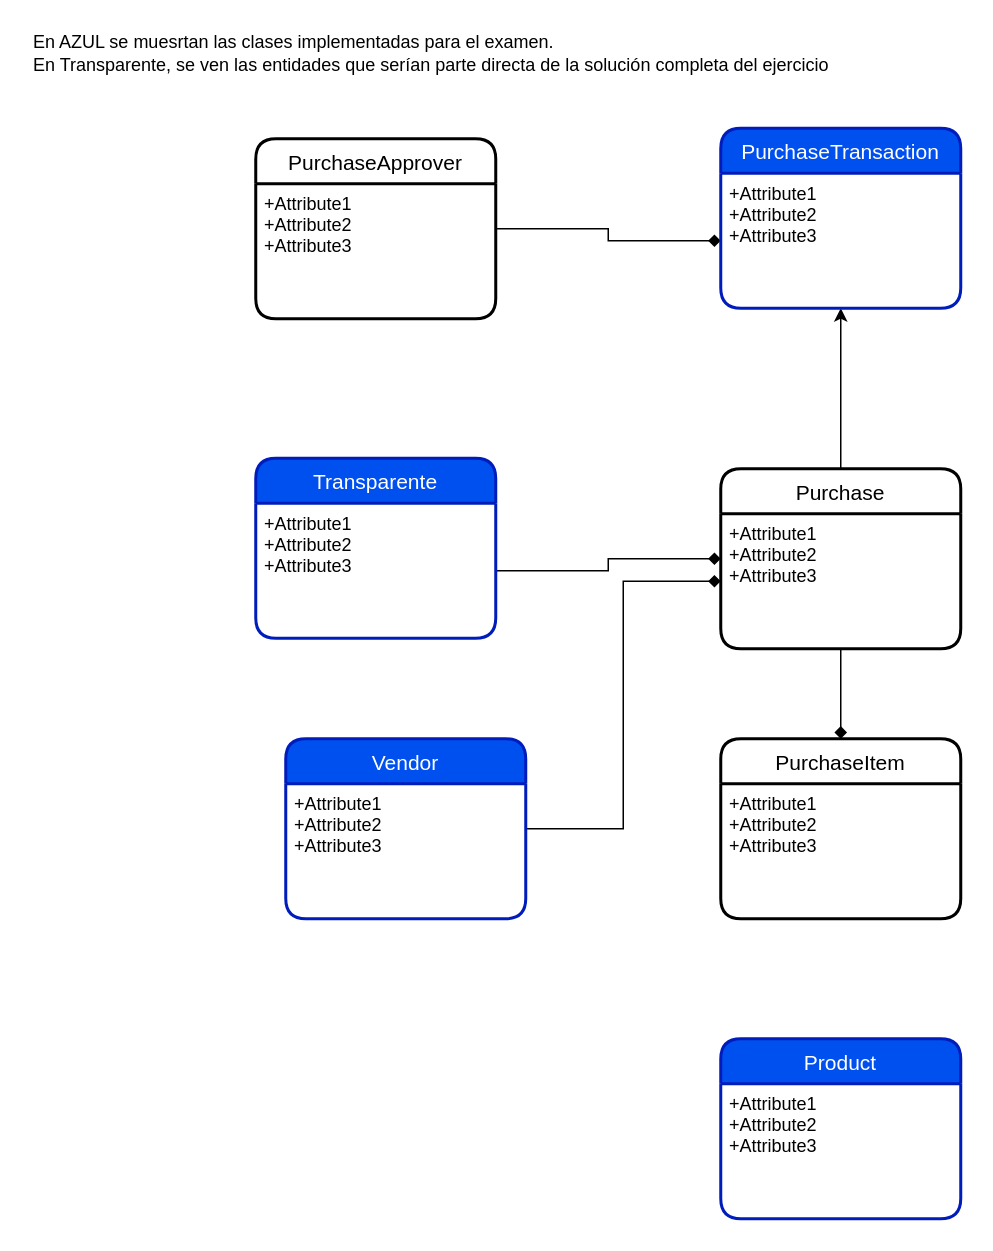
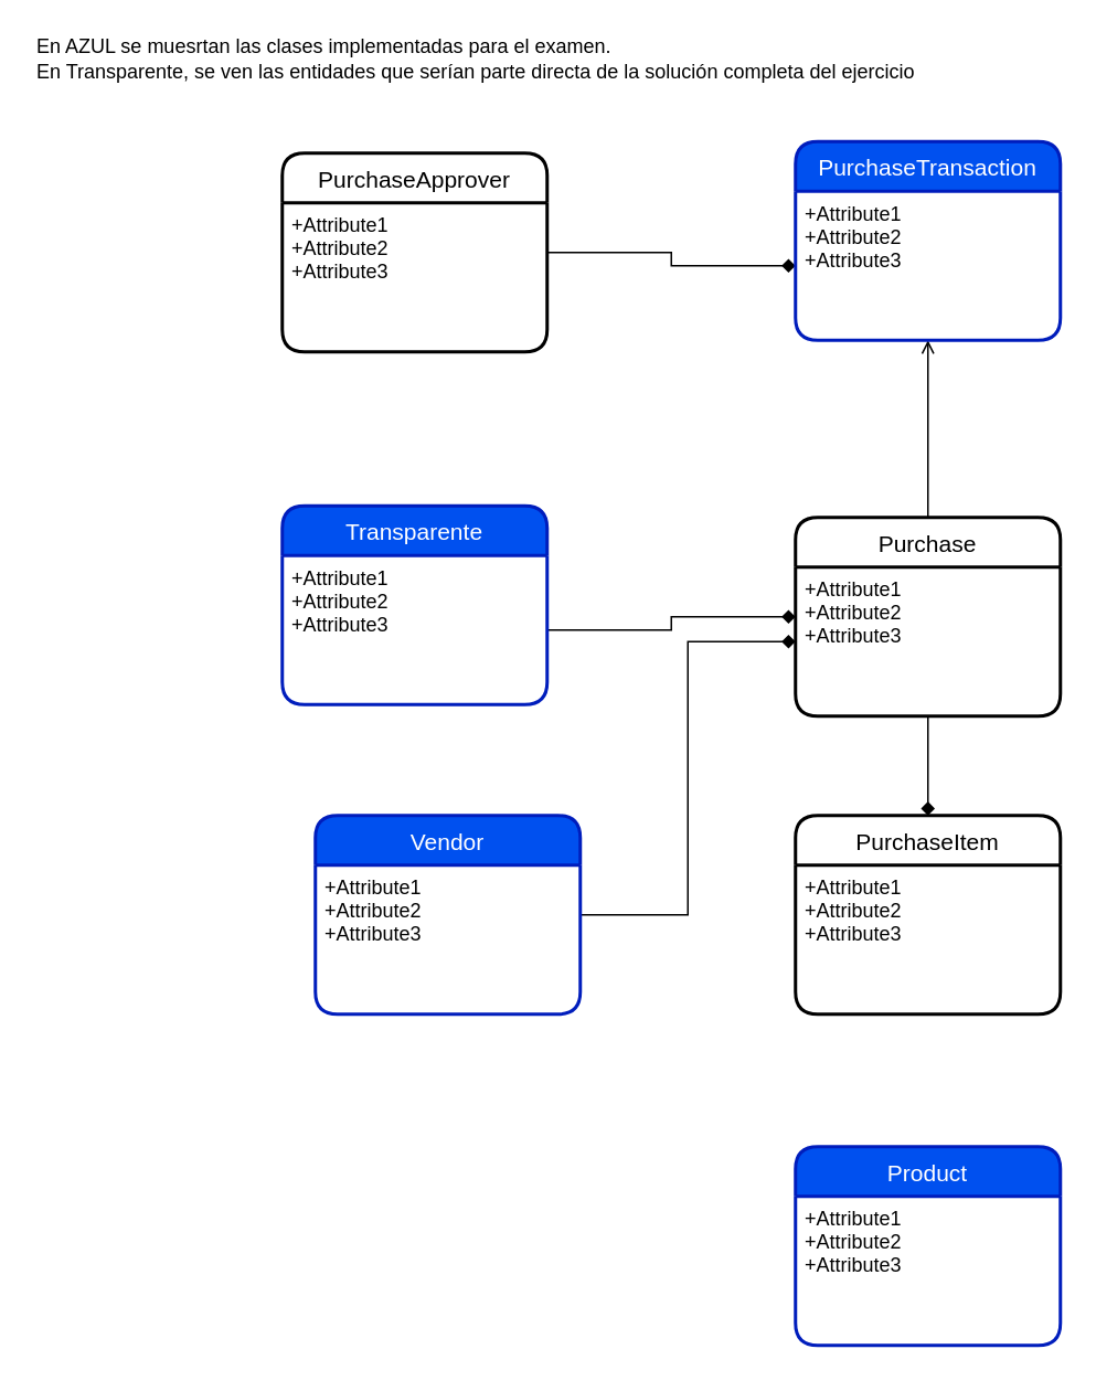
  <mxCell id="0" />
  <mxCell id="1" parent="0" />
- <mxCell id="2" value="" style="edgeStyle=orthogonalEdgeStyle;rounded=0;orthogonalLoop=1;jettySize=auto;html=1;" edge="1" parent="1" source="8" target="12"><mxGeometry relative="1" as="geometry" /></mxCell>
+ <mxCell id="2" value="" style="edgeStyle=orthogonalEdgeStyle;rounded=0;orthogonalLoop=1;jettySize=auto;html=1;endArrow=open;" edge="1" parent="1" source="8" target="12"><mxGeometry relative="1" as="geometry" /></mxCell>
  <mxCell id="3" style="edgeStyle=orthogonalEdgeStyle;rounded=0;orthogonalLoop=1;jettySize=auto;html=1;endArrow=diamond;endFill=1;" edge="1" parent="1" source="9" target="10"><mxGeometry relative="1" as="geometry" /></mxCell>
  <mxCell id="4" style="edgeStyle=orthogonalEdgeStyle;rounded=0;orthogonalLoop=1;jettySize=auto;html=1;endArrow=diamond;endFill=1;" edge="1" parent="1" source="19" target="8"><mxGeometry relative="1" as="geometry" /></mxCell>
  <mxCell id="5" style="edgeStyle=orthogonalEdgeStyle;rounded=0;orthogonalLoop=1;jettySize=auto;html=1;entryX=0;entryY=0.5;entryDx=0;entryDy=0;endArrow=diamond;endFill=1;" edge="1" parent="1" source="14" target="9"><mxGeometry relative="1" as="geometry" /></mxCell>
  <mxCell id="6" style="edgeStyle=orthogonalEdgeStyle;rounded=0;orthogonalLoop=1;jettySize=auto;html=1;endArrow=diamond;endFill=1;" edge="1" parent="1" source="20" target="13"><mxGeometry relative="1" as="geometry" /></mxCell>
  <mxCell id="7" value="En AZUL se muesrtan las clases implementadas para el examen.&amp;nbsp;&lt;br&gt;En Transparente, se ven las entidades que serían parte directa de la solución completa del ejercicio" style="text;html=1;align=left;verticalAlign=middle;resizable=0;points=[];autosize=1;" vertex="1" parent="1"><mxGeometry x="20" y="20" width="560" height="30" as="geometry" /></mxCell>
  <mxCell id="8" value="Purchase" style="swimlane;childLayout=stackLayout;horizontal=1;startSize=30;horizontalStack=0;rounded=1;fontSize=14;fontStyle=0;strokeWidth=2;resizeParent=0;resizeLast=1;shadow=0;dashed=0;align=center;" vertex="1" parent="1"><mxGeometry x="480" y="312" width="160" height="120" as="geometry" /></mxCell>
  <mxCell id="9" value="+Attribute1&#10;+Attribute2&#10;+Attribute3" style="align=left;strokeColor=none;fillColor=none;spacingLeft=4;fontSize=12;verticalAlign=top;resizable=0;rotatable=0;part=1;" vertex="1" parent="8"><mxGeometry y="30" width="160" height="90" as="geometry" /></mxCell>
  <mxCell id="10" value="PurchaseItem" style="swimlane;childLayout=stackLayout;horizontal=1;startSize=30;horizontalStack=0;rounded=1;fontSize=14;fontStyle=0;strokeWidth=2;resizeParent=0;resizeLast=1;shadow=0;dashed=0;align=center;" vertex="1" parent="1"><mxGeometry x="480" y="492" width="160" height="120" as="geometry" /></mxCell>
  <mxCell id="11" value="+Attribute1&#10;+Attribute2&#10;+Attribute3" style="align=left;strokeColor=none;fillColor=none;spacingLeft=4;fontSize=12;verticalAlign=top;resizable=0;rotatable=0;part=1;" vertex="1" parent="10"><mxGeometry y="30" width="160" height="90" as="geometry" /></mxCell>
  <mxCell id="12" value="PurchaseTransaction" style="swimlane;childLayout=stackLayout;horizontal=1;startSize=30;horizontalStack=0;rounded=1;fontSize=14;fontStyle=0;strokeWidth=2;resizeParent=0;resizeLast=1;shadow=0;dashed=0;align=center;fillColor=#0050ef;strokeColor=#001DBC;fontColor=#ffffff;" vertex="1" parent="1"><mxGeometry x="480" y="85" width="160" height="120" as="geometry" /></mxCell>
  <mxCell id="13" value="+Attribute1&#10;+Attribute2&#10;+Attribute3" style="align=left;strokeColor=none;fillColor=none;spacingLeft=4;fontSize=12;verticalAlign=top;resizable=0;rotatable=0;part=1;" vertex="1" parent="12"><mxGeometry y="30" width="160" height="90" as="geometry" /></mxCell>
  <mxCell id="14" value="Vendor" style="swimlane;childLayout=stackLayout;horizontal=1;startSize=30;horizontalStack=0;rounded=1;fontSize=14;fontStyle=0;strokeWidth=2;resizeParent=0;resizeLast=1;shadow=0;dashed=0;align=center;fillColor=#0050ef;strokeColor=#001DBC;fontColor=#ffffff;" vertex="1" parent="1"><mxGeometry x="190" y="492" width="160" height="120" as="geometry" /></mxCell>
  <mxCell id="15" value="+Attribute1&#10;+Attribute2&#10;+Attribute3" style="align=left;strokeColor=none;fillColor=none;spacingLeft=4;fontSize=12;verticalAlign=top;resizable=0;rotatable=0;part=1;" vertex="1" parent="14"><mxGeometry y="30" width="160" height="90" as="geometry" /></mxCell>
  <mxCell id="16" value="Product" style="swimlane;childLayout=stackLayout;horizontal=1;startSize=30;horizontalStack=0;rounded=1;fontSize=14;fontStyle=0;strokeWidth=2;resizeParent=0;resizeLast=1;shadow=0;dashed=0;align=center;fillColor=#0050ef;strokeColor=#001DBC;fontColor=#ffffff;" vertex="1" parent="1"><mxGeometry x="480" y="692" width="160" height="120" as="geometry" /></mxCell>
  <mxCell id="17" value="+Attribute1&#10;+Attribute2&#10;+Attribute3" style="align=left;strokeColor=none;fillColor=none;spacingLeft=4;fontSize=12;verticalAlign=top;resizable=0;rotatable=0;part=1;" vertex="1" parent="16"><mxGeometry y="30" width="160" height="90" as="geometry" /></mxCell>
  <mxCell id="18" value="Transparente" style="swimlane;childLayout=stackLayout;horizontal=1;startSize=30;horizontalStack=0;rounded=1;fontSize=14;fontStyle=0;strokeWidth=2;resizeParent=0;resizeLast=1;shadow=0;dashed=0;align=center;fillColor=#0050ef;strokeColor=#001DBC;fontColor=#ffffff;" vertex="1" parent="1"><mxGeometry x="170" y="305" width="160" height="120" as="geometry" /></mxCell>
  <mxCell id="19" value="+Attribute1&#10;+Attribute2&#10;+Attribute3" style="align=left;strokeColor=none;fillColor=none;spacingLeft=4;fontSize=12;verticalAlign=top;resizable=0;rotatable=0;part=1;" vertex="1" parent="18"><mxGeometry y="30" width="160" height="90" as="geometry" /></mxCell>
  <mxCell id="20" value="PurchaseApprover" style="swimlane;childLayout=stackLayout;horizontal=1;startSize=30;horizontalStack=0;rounded=1;fontSize=14;fontStyle=0;strokeWidth=2;resizeParent=0;resizeLast=1;shadow=0;dashed=0;align=center;" vertex="1" parent="1"><mxGeometry x="170" y="92" width="160" height="120" as="geometry" /></mxCell>
  <mxCell id="21" value="+Attribute1&#10;+Attribute2&#10;+Attribute3" style="align=left;strokeColor=none;fillColor=none;spacingLeft=4;fontSize=12;verticalAlign=top;resizable=0;rotatable=0;part=1;" vertex="1" parent="20"><mxGeometry y="30" width="160" height="90" as="geometry" /></mxCell>
